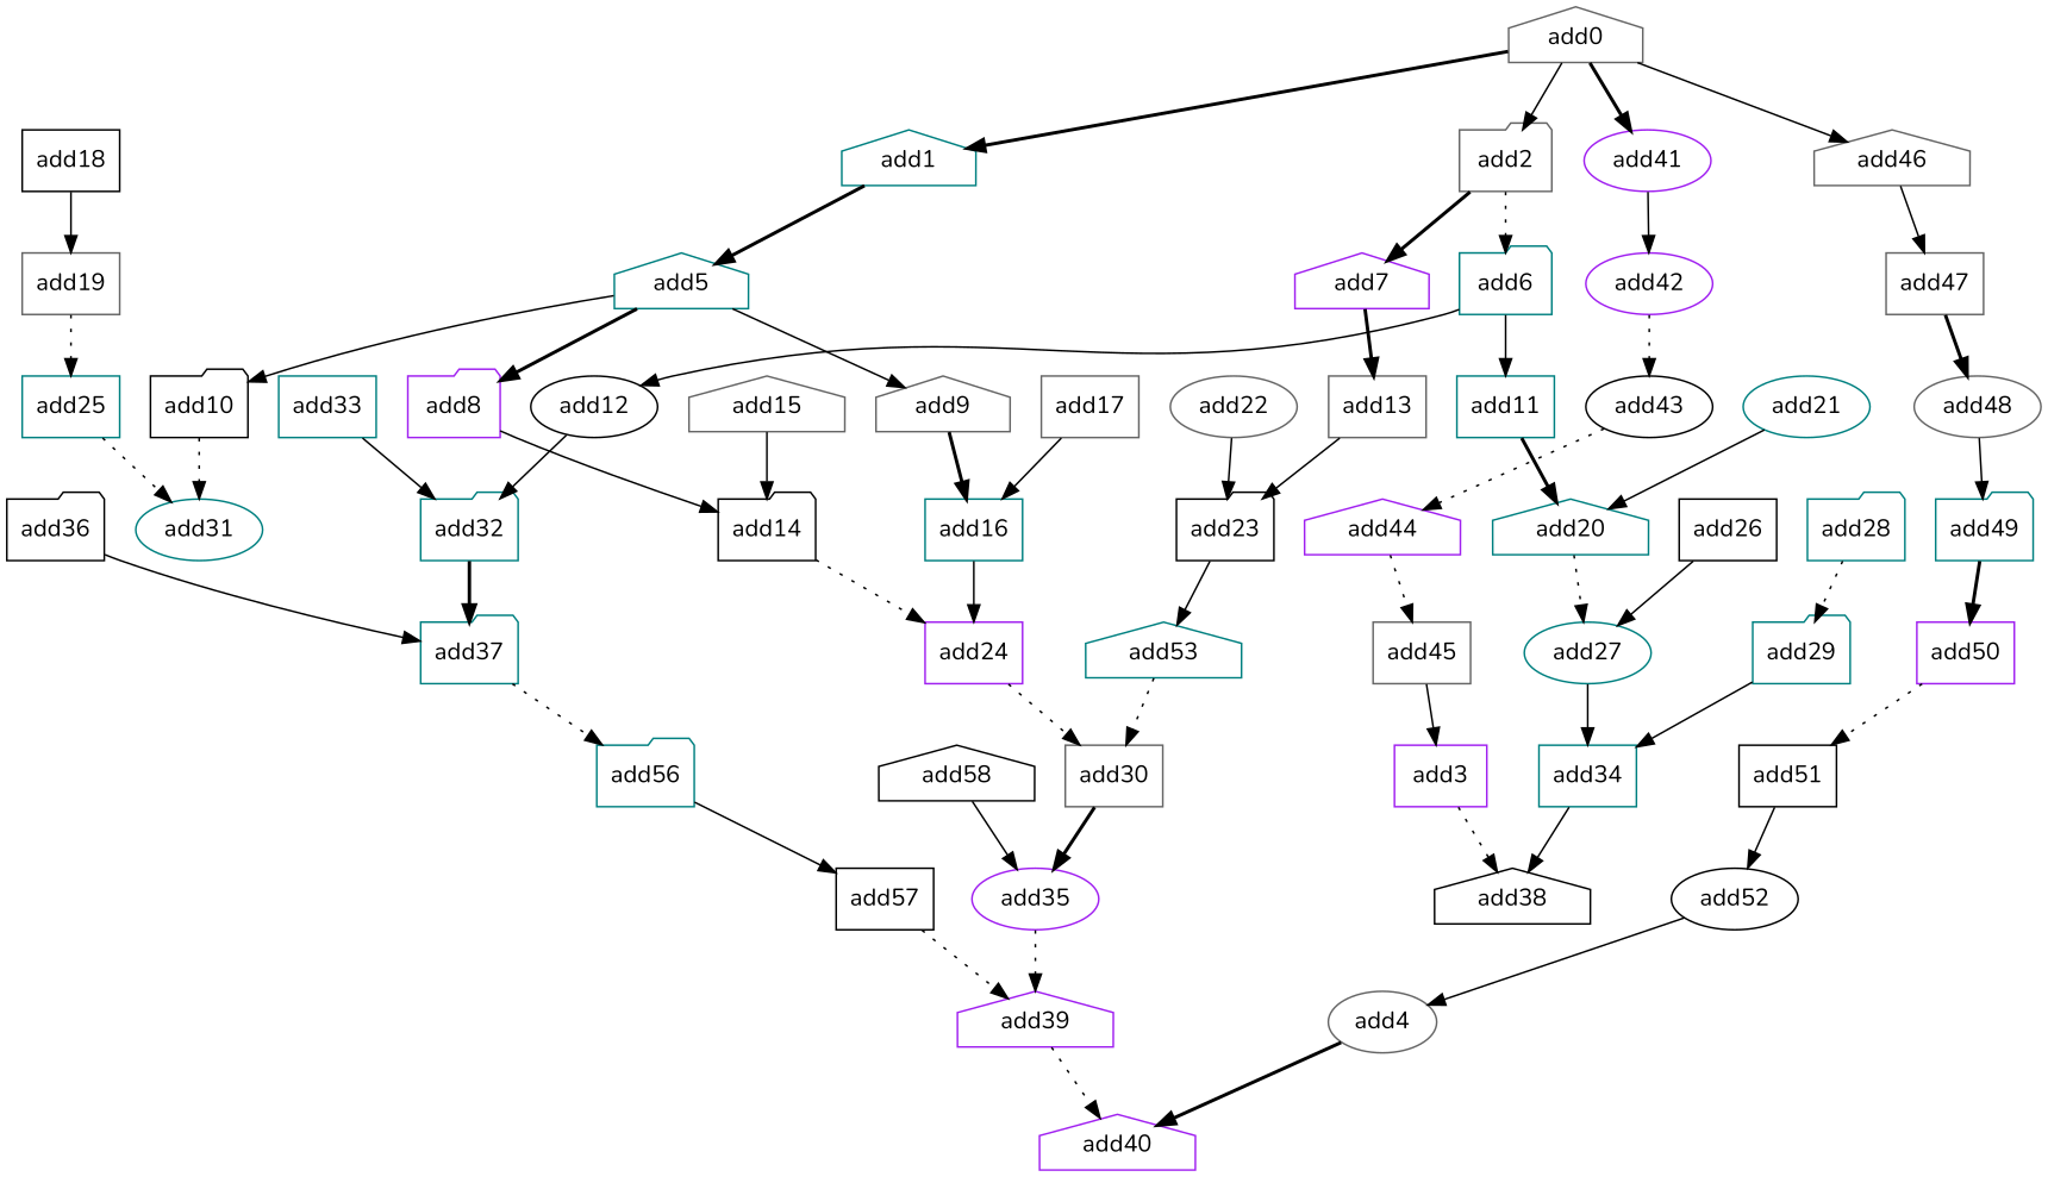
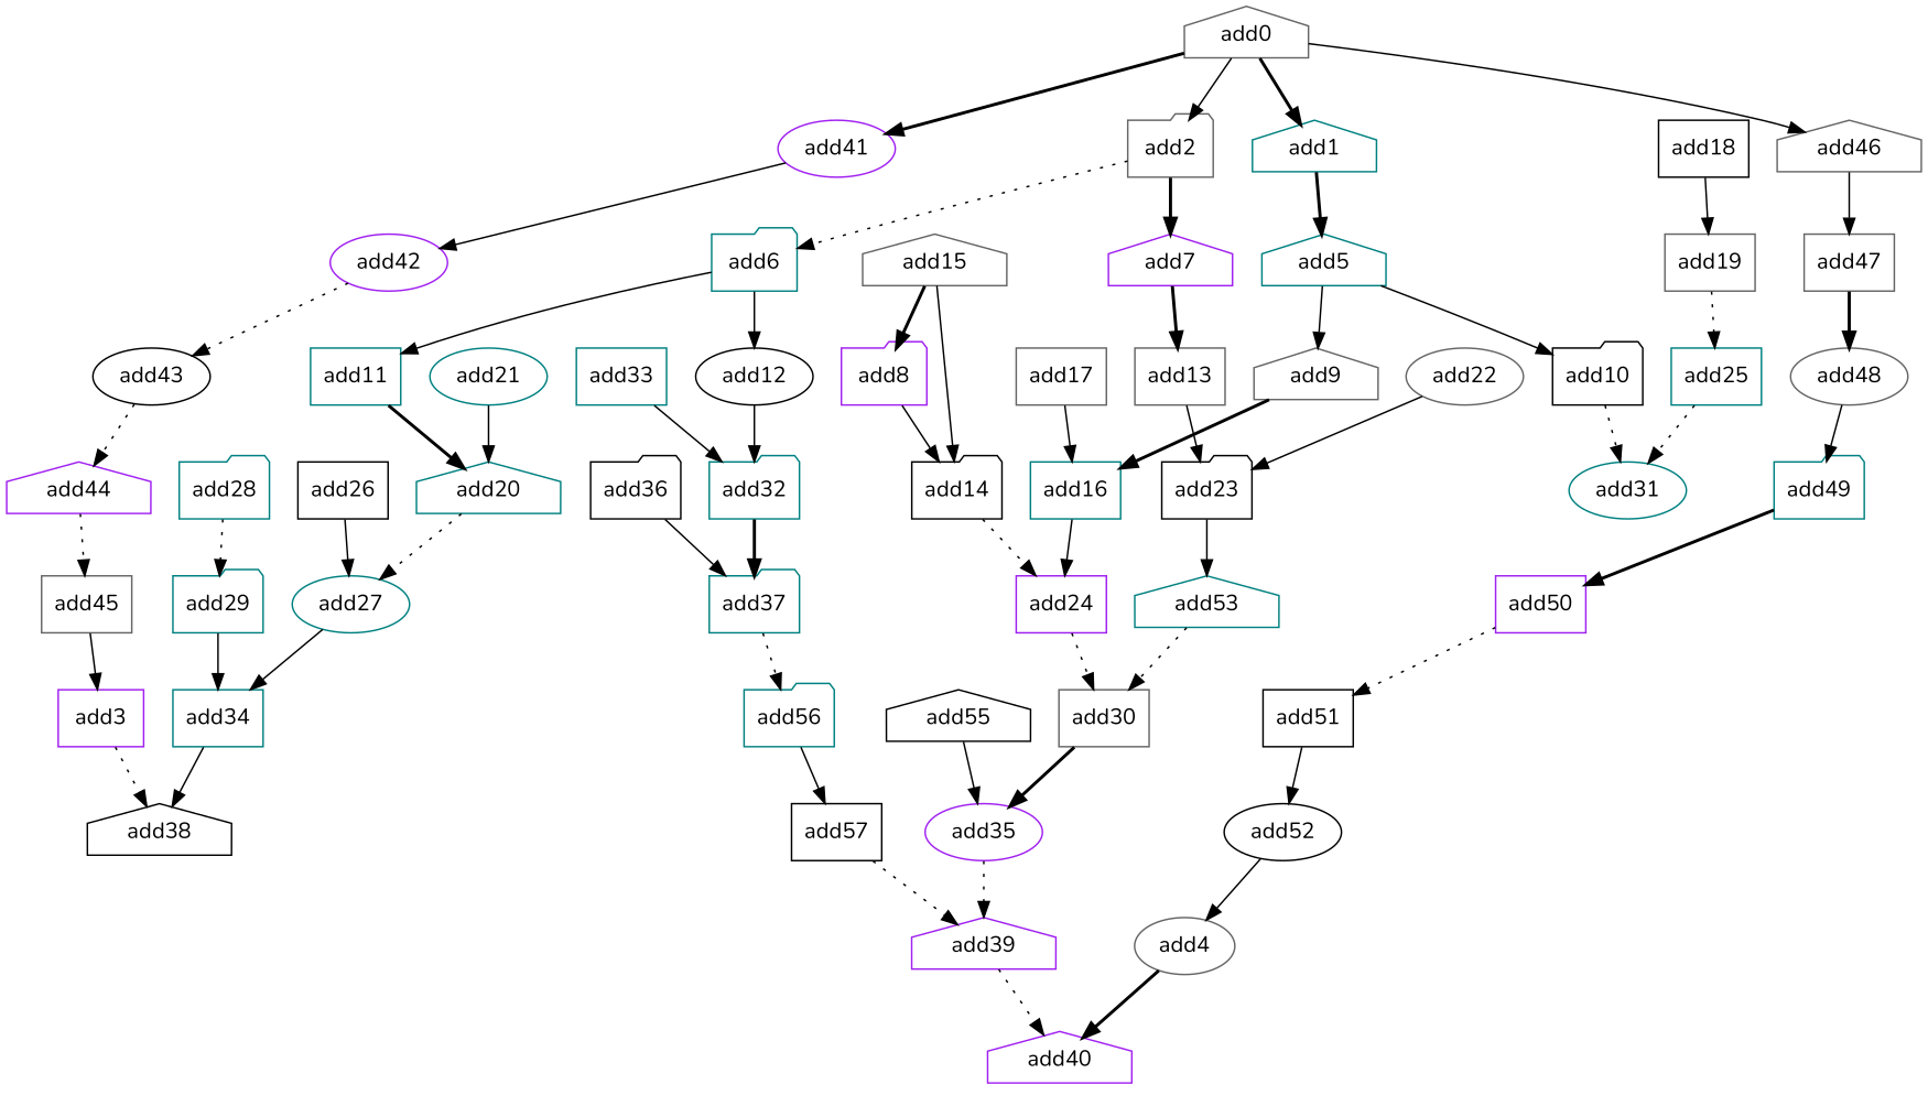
  digraph {
    fontname=Nunito
    node [color=teal fontname=Nunito opcode=add shape=box]
    edge [fontname=Nunito style=solid]
    add0 [color=gray40 shape=house]
    add1 [shape=house]
    add2 [color=gray40 shape=folder]
    add41 [color=purple shape=ellipse]
    add46 [color=gray40 shape=house]
    add5 [shape=house]
    add6 [shape=folder]
    add7 [color=purple shape=house]
    add42 [color=purple shape=ellipse]
    add47 [color=gray40]
    add8 [color=purple shape=folder]
    add9 [color=gray40 shape=house]
    add10 [color=black shape=folder]
    add11
    add12 [color=black shape=ellipse]
    add13 [color=gray40]
    add3 [color=purple]
    add38 [color=black shape=house]
    add4 [color=gray40 shape=ellipse]
    add40 [color=purple shape=house]
    add14 [color=black shape=folder]
    add16
    add31 [shape=ellipse]
    add20 [shape=house]
    add32 [shape=folder]
    add23 [color=black shape=folder]
    add24 [color=purple]
    add27 [shape=ellipse]
    add37 [shape=folder]
    add53 [shape=house]
    add30 [color=gray40]
    add34
    add56 [shape=folder]
    add35 [color=purple shape=ellipse]
    add15 [color=gray40 shape=house]
    add17 [color=gray40]
    add18 [color=black]
    add19 [color=gray40]
    add25
    add21 [shape=ellipse]
    add22 [color=gray40 shape=ellipse]
    add39 [color=purple shape=house]
    add26 [color=black]
    add28 [shape=folder]
    add29 [shape=folder]
    add57 [color=black]
    add33
    add36 [color=black shape=folder]
    add43 [color=black shape=ellipse]
    add44 [color=purple shape=house]
    add45 [color=gray40]
    add48 [color=gray40 shape=ellipse]
    add49 [shape=folder]
    add50 [color=purple]
    add51 [color=black]
    add52 [color=black shape=ellipse]
-   add55 [color=black shape=house label=add58]
+   add55 [color=black shape=house]
    add0 -> add1 [style=bold]
    add0 -> add2
    add0 -> add41 [style=bold]
    add0 -> add46
    add1 -> add5 [style=bold]
    add2 -> add6 [style=dotted]
    add2 -> add7 [style=bold]
    add41 -> add42
    add46 -> add47
-   add5 -> add8 [style=bold]
+   add15 -> add8 [style=bold]
    add5 -> add9
    add5 -> add10
    add6 -> add11
    add6 -> add12
    add7 -> add13 [style=bold]
    add42 -> add43 [style=dotted]
    add47 -> add48 [style=bold]
    add8 -> add14
    add9 -> add16 [style=bold]
    add10 -> add31 [style=dotted]
    add11 -> add20 [style=bold]
    add12 -> add32
    add13 -> add23
    add3 -> add38 [style=dotted]
    add4 -> add40 [style=bold]
    add14 -> add24 [style=dotted]
    add16 -> add24
    add20 -> add27 [style=dotted]
    add32 -> add37 [style=bold]
    add23 -> add53
    add24 -> add30 [style=dotted]
    add27 -> add34
    add37 -> add56 [style=dotted]
    add53 -> add30 [style=dotted]
    add30 -> add35 [style=bold]
    add34 -> add38
    add56 -> add57
    add35 -> add39 [style=dotted]
    add15 -> add14
    add17 -> add16
    add18 -> add19
    add19 -> add25 [style=dotted]
    add25 -> add31 [style=dotted]
    add21 -> add20
    add22 -> add23
    add39 -> add40 [style=dotted]
    add26 -> add27
    add28 -> add29 [style=dotted]
    add29 -> add34
    add57 -> add39 [style=dotted]
    add33 -> add32
    add36 -> add37
    add43 -> add44 [style=dotted]
    add44 -> add45 [style=dotted]
    add45 -> add3
    add48 -> add49
    add49 -> add50 [style=bold]
    add50 -> add51 [style=dotted]
    add51 -> add52
    add52 -> add4
    add55 -> add35
  }
